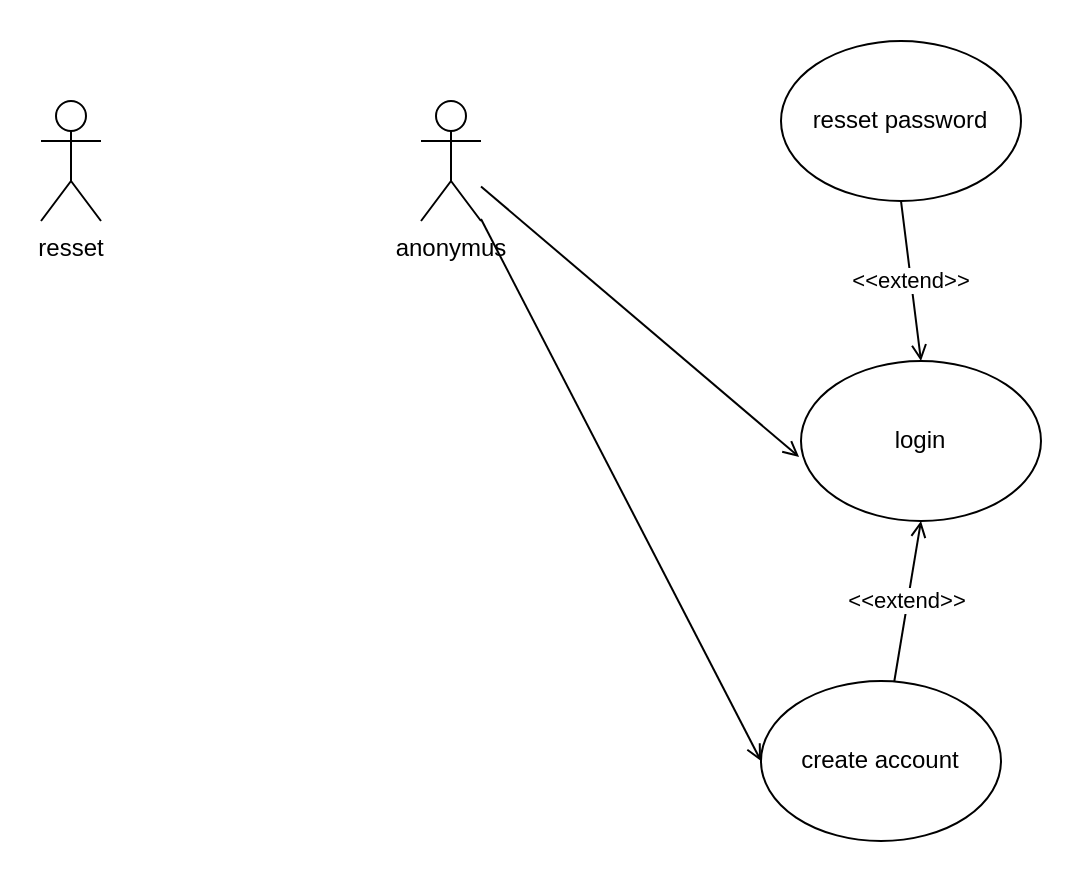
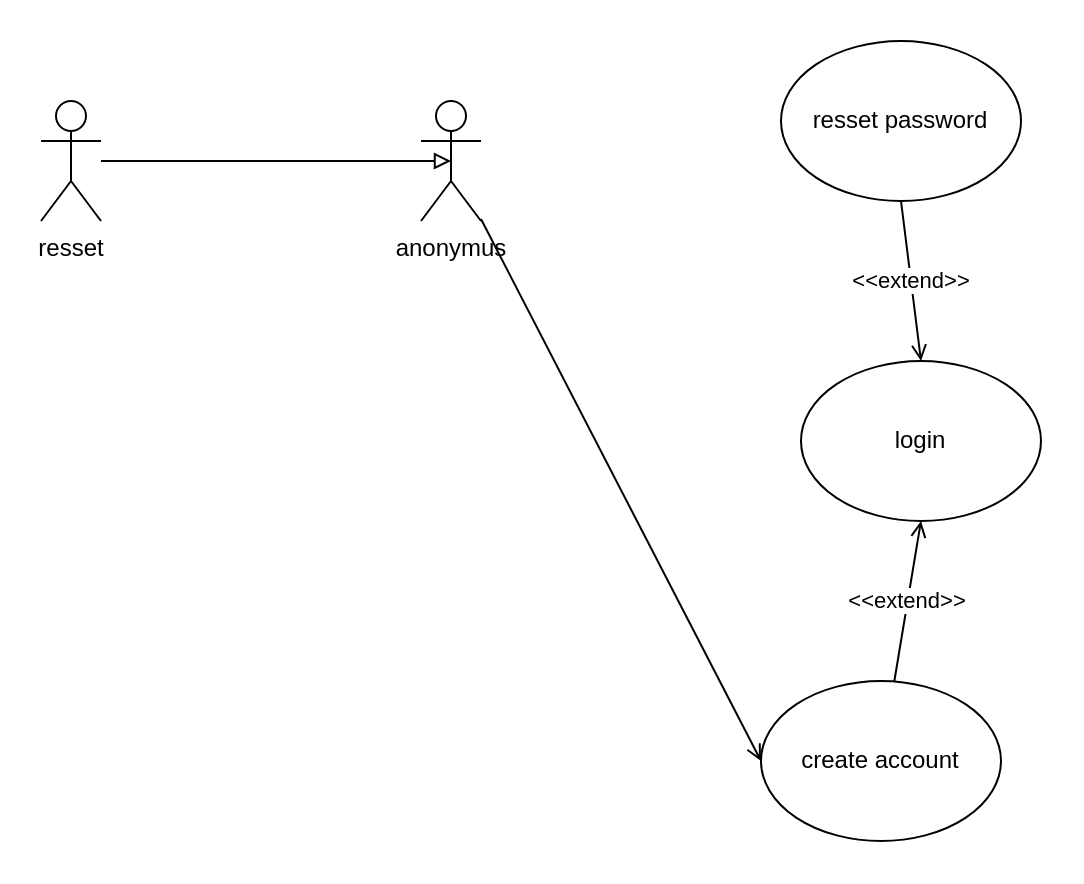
  <mxCell id="0" />
  <mxCell id="1" parent="0" />
+ <mxCell id="2" style="edgeStyle=none;rounded=0;orthogonalLoop=1;jettySize=auto;html=1;entryX=0.5;entryY=0.5;entryDx=0;entryDy=0;entryPerimeter=0;endArrow=block;endFill=0;" edge="1" parent="1" source="3" target="6"><mxGeometry relative="1" as="geometry" /></mxCell>
  <mxCell id="3" value="resset" style="shape=umlActor;verticalLabelPosition=bottom;verticalAlign=top;html=1;outlineConnect=0;" parent="1" vertex="1"><mxGeometry x="20" y="50" width="30" height="60" as="geometry" /></mxCell>
  <mxCell id="4" style="edgeStyle=none;rounded=0;orthogonalLoop=1;jettySize=auto;html=1;entryX=0;entryY=0.5;entryDx=0;entryDy=0;endArrow=open;endFill=0;" edge="1" parent="1" source="6" target="8"><mxGeometry relative="1" as="geometry" /></mxCell>
- <mxCell id="5" style="edgeStyle=none;rounded=0;orthogonalLoop=1;jettySize=auto;html=1;entryX=-0.008;entryY=0.6;entryDx=0;entryDy=0;entryPerimeter=0;endArrow=open;endFill=0;" edge="1" parent="1" source="6" target="9"><mxGeometry relative="1" as="geometry" /></mxCell>
  <mxCell id="6" value="anonymus" style="shape=umlActor;verticalLabelPosition=bottom;verticalAlign=top;html=1;outlineConnect=0;" vertex="1" parent="1"><mxGeometry x="210" y="50" width="30" height="60" as="geometry" /></mxCell>
  <mxCell id="7" value="&amp;lt;&amp;lt;extend&amp;gt;&amp;gt;" style="edgeStyle=none;rounded=0;orthogonalLoop=1;jettySize=auto;html=1;entryX=0.5;entryY=1;entryDx=0;entryDy=0;endArrow=open;endFill=0;" edge="1" parent="1" source="8" target="9"><mxGeometry relative="1" as="geometry" /></mxCell>
  <mxCell id="8" value="create account" style="ellipse;whiteSpace=wrap;html=1;" vertex="1" parent="1"><mxGeometry x="380" y="340" width="120" height="80" as="geometry" /></mxCell>
  <mxCell id="9" value="login" style="ellipse;whiteSpace=wrap;html=1;" vertex="1" parent="1"><mxGeometry x="400" y="180" width="120" height="80" as="geometry" /></mxCell>
  <mxCell id="10" value="&amp;lt;&amp;lt;extend&amp;gt;&amp;gt;" style="edgeStyle=none;rounded=0;orthogonalLoop=1;jettySize=auto;html=1;entryX=0.5;entryY=0;entryDx=0;entryDy=0;endArrow=open;endFill=0;exitX=0.5;exitY=1;exitDx=0;exitDy=0;" edge="1" parent="1" source="11" target="9"><mxGeometry relative="1" as="geometry"><mxPoint x="466.927" y="159.998" as="sourcePoint" /></mxGeometry></mxCell>
  <mxCell id="11" value="resset password" style="ellipse;whiteSpace=wrap;html=1;" vertex="1" parent="1"><mxGeometry x="390" y="20" width="120" height="80" as="geometry" /></mxCell>
